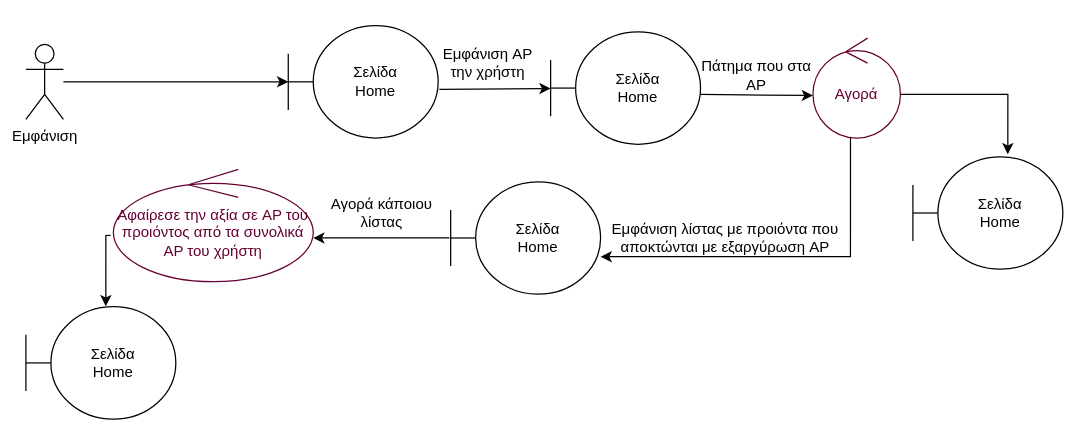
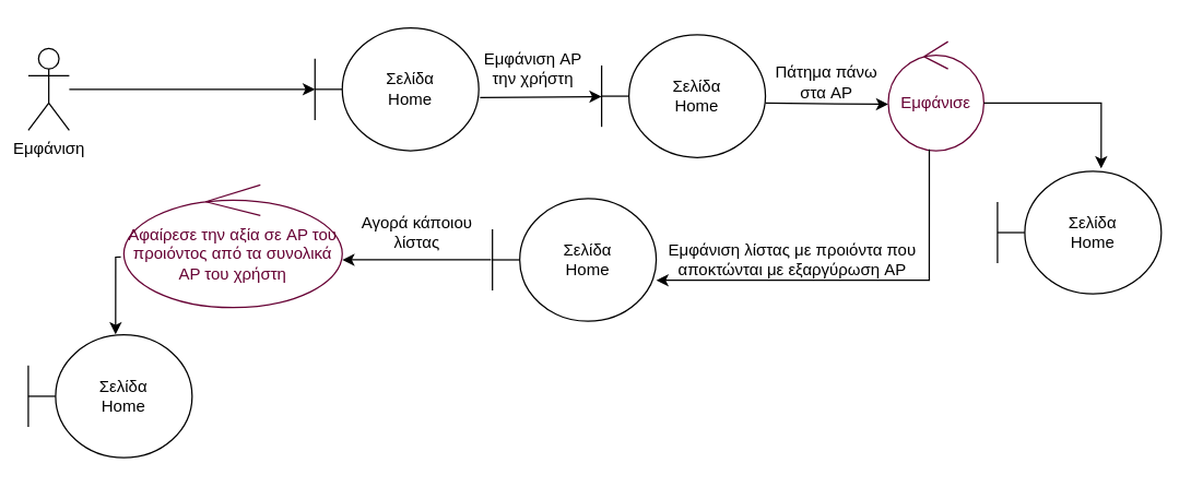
  <mxCell id="0" />
  <mxCell id="1" parent="0" />
  <mxCell id="2" value="Σελίδα&lt;br&gt;Home" style="shape=umlBoundary;whiteSpace=wrap;html=1;" vertex="1" parent="1"><mxGeometry x="230" y="20" width="120" height="90" as="geometry" /></mxCell>
  <mxCell id="3" value="" style="endArrow=classic;html=1;rounded=0;" edge="1" parent="1" target="2"><mxGeometry width="50" height="50" relative="1" as="geometry"><mxPoint x="50" y="65" as="sourcePoint" /><mxPoint x="230" y="54" as="targetPoint" /></mxGeometry></mxCell>
  <mxCell id="4" value="Εμφάνιση" style="shape=umlActor;verticalLabelPosition=bottom;verticalAlign=top;html=1;" vertex="1" parent="1"><mxGeometry x="20" y="35" width="30" height="60" as="geometry" /></mxCell>
  <mxCell id="5" value="" style="endArrow=classic;html=1;rounded=0;exitX=1.008;exitY=0.567;exitDx=0;exitDy=0;exitPerimeter=0;" edge="1" parent="1" source="2"><mxGeometry width="50" height="50" relative="1" as="geometry"><mxPoint x="240" y="185" as="sourcePoint" /><mxPoint x="440.001" y="70.282" as="targetPoint" /></mxGeometry></mxCell>
  <mxCell id="6" value="Σελίδα&lt;br&gt;Home" style="shape=umlBoundary;whiteSpace=wrap;html=1;" vertex="1" parent="1"><mxGeometry x="440" y="25" width="120" height="90" as="geometry" /></mxCell>
  <mxCell id="7" value="Εμφάνιση AP την χρήστη" style="text;html=1;strokeColor=none;fillColor=none;align=center;verticalAlign=middle;whiteSpace=wrap;rounded=0;" vertex="1" parent="1"><mxGeometry x="350" y="35" width="80" height="30" as="geometry" /></mxCell>
- <mxCell id="8" value="Αγορά" style="ellipse;shape=umlControl;whiteSpace=wrap;html=1;fontColor=#660033;strokeColor=#660033;" vertex="1" parent="1"><mxGeometry x="650" y="30" width="70" height="80" as="geometry" /></mxCell>
+ <mxCell id="8" value="Εμφάνισε" style="ellipse;shape=umlControl;whiteSpace=wrap;html=1;fontColor=#660033;strokeColor=#660033;" vertex="1" parent="1"><mxGeometry x="650" y="30" width="70" height="80" as="geometry" /></mxCell>
  <mxCell id="9" value="" style="endArrow=classic;html=1;rounded=0;exitX=1.014;exitY=0.625;exitDx=0;exitDy=0;exitPerimeter=0;entryX=0;entryY=0.575;entryDx=0;entryDy=0;entryPerimeter=0;" edge="1" parent="1" target="8"><mxGeometry width="50" height="50" relative="1" as="geometry"><mxPoint x="560" y="75" as="sourcePoint" /><mxPoint x="639.02" y="75" as="targetPoint" /></mxGeometry></mxCell>
- <mxCell id="10" value="Πάτημα που στα AP" style="text;html=1;strokeColor=none;fillColor=none;align=center;verticalAlign=middle;whiteSpace=wrap;rounded=0;" vertex="1" parent="1"><mxGeometry x="560" y="45" width="90" height="30" as="geometry" /></mxCell>
+ <mxCell id="10" value="Πάτημα πάνω στα AP" style="text;html=1;strokeColor=none;fillColor=none;align=center;verticalAlign=middle;whiteSpace=wrap;rounded=0;" vertex="1" parent="1"><mxGeometry x="560" y="45" width="90" height="30" as="geometry" /></mxCell>
  <mxCell id="11" value="" style="endArrow=classic;html=1;rounded=0;exitX=1;exitY=0.563;exitDx=0;exitDy=0;exitPerimeter=0;entryX=0.633;entryY=-0.022;entryDx=0;entryDy=0;entryPerimeter=0;" edge="1" parent="1" source="8" target="12"><mxGeometry width="50" height="50" relative="1" as="geometry"><mxPoint x="760" y="95" as="sourcePoint" /><mxPoint x="840" y="75" as="targetPoint" /><Array as="points"><mxPoint x="806" y="75" /></Array></mxGeometry></mxCell>
  <mxCell id="12" value="Σελίδα&lt;br&gt;Home" style="shape=umlBoundary;whiteSpace=wrap;html=1;" vertex="1" parent="1"><mxGeometry x="730" y="125" width="120" height="90" as="geometry" /></mxCell>
  <mxCell id="13" value="Σελίδα&lt;br&gt;Home" style="shape=umlBoundary;whiteSpace=wrap;html=1;" vertex="1" parent="1"><mxGeometry x="360" y="145" width="120" height="90" as="geometry" /></mxCell>
  <mxCell id="14" value="" style="endArrow=classic;html=1;rounded=0;exitX=0.429;exitY=0.988;exitDx=0;exitDy=0;exitPerimeter=0;" edge="1" parent="1" source="8"><mxGeometry width="50" height="50" relative="1" as="geometry"><mxPoint x="610" y="385" as="sourcePoint" /><mxPoint x="480" y="205" as="targetPoint" /><Array as="points"><mxPoint x="680" y="205" /></Array></mxGeometry></mxCell>
  <mxCell id="15" value="Εμφάνιση λίστας με προιόντα που αποκτώνται με εξαργύρωση AP" style="text;html=1;strokeColor=none;fillColor=none;align=center;verticalAlign=middle;whiteSpace=wrap;rounded=0;" vertex="1" parent="1"><mxGeometry x="480" y="175" width="200" height="30" as="geometry" /></mxCell>
  <mxCell id="16" value="" style="endArrow=classic;html=1;rounded=0;exitX=-0.008;exitY=0.5;exitDx=0;exitDy=0;exitPerimeter=0;" edge="1" parent="1" source="13"><mxGeometry width="50" height="50" relative="1" as="geometry"><mxPoint x="240" y="235" as="sourcePoint" /><mxPoint x="250" y="190" as="targetPoint" /></mxGeometry></mxCell>
  <mxCell id="17" value="Αγορά κάποιου λίστας" style="text;html=1;strokeColor=none;fillColor=none;align=center;verticalAlign=middle;whiteSpace=wrap;rounded=0;" vertex="1" parent="1"><mxGeometry x="260" y="155" width="90" height="30" as="geometry" /></mxCell>
  <mxCell id="18" value="Αφαίρεσε την αξία σε AP του προιόντος από τα συνολικά AP του χρήστη" style="ellipse;shape=umlControl;whiteSpace=wrap;html=1;fontColor=#660033;strokeColor=#660033;" vertex="1" parent="1"><mxGeometry x="90" y="135" width="160" height="90" as="geometry" /></mxCell>
  <mxCell id="19" value="" style="endArrow=classic;html=1;rounded=0;exitX=-0.014;exitY=0.588;exitDx=0;exitDy=0;exitPerimeter=0;entryX=0.533;entryY=-0.003;entryDx=0;entryDy=0;entryPerimeter=0;" edge="1" parent="1" source="18" target="20"><mxGeometry width="50" height="50" relative="1" as="geometry"><mxPoint x="100" y="225" as="sourcePoint" /><mxPoint x="108" y="245" as="targetPoint" /><Array as="points"><mxPoint x="84" y="188" /></Array></mxGeometry></mxCell>
  <mxCell id="20" value="Σελίδα&lt;br&gt;Home" style="shape=umlBoundary;whiteSpace=wrap;html=1;" vertex="1" parent="1"><mxGeometry x="20" y="245" width="120" height="90" as="geometry" /></mxCell>
